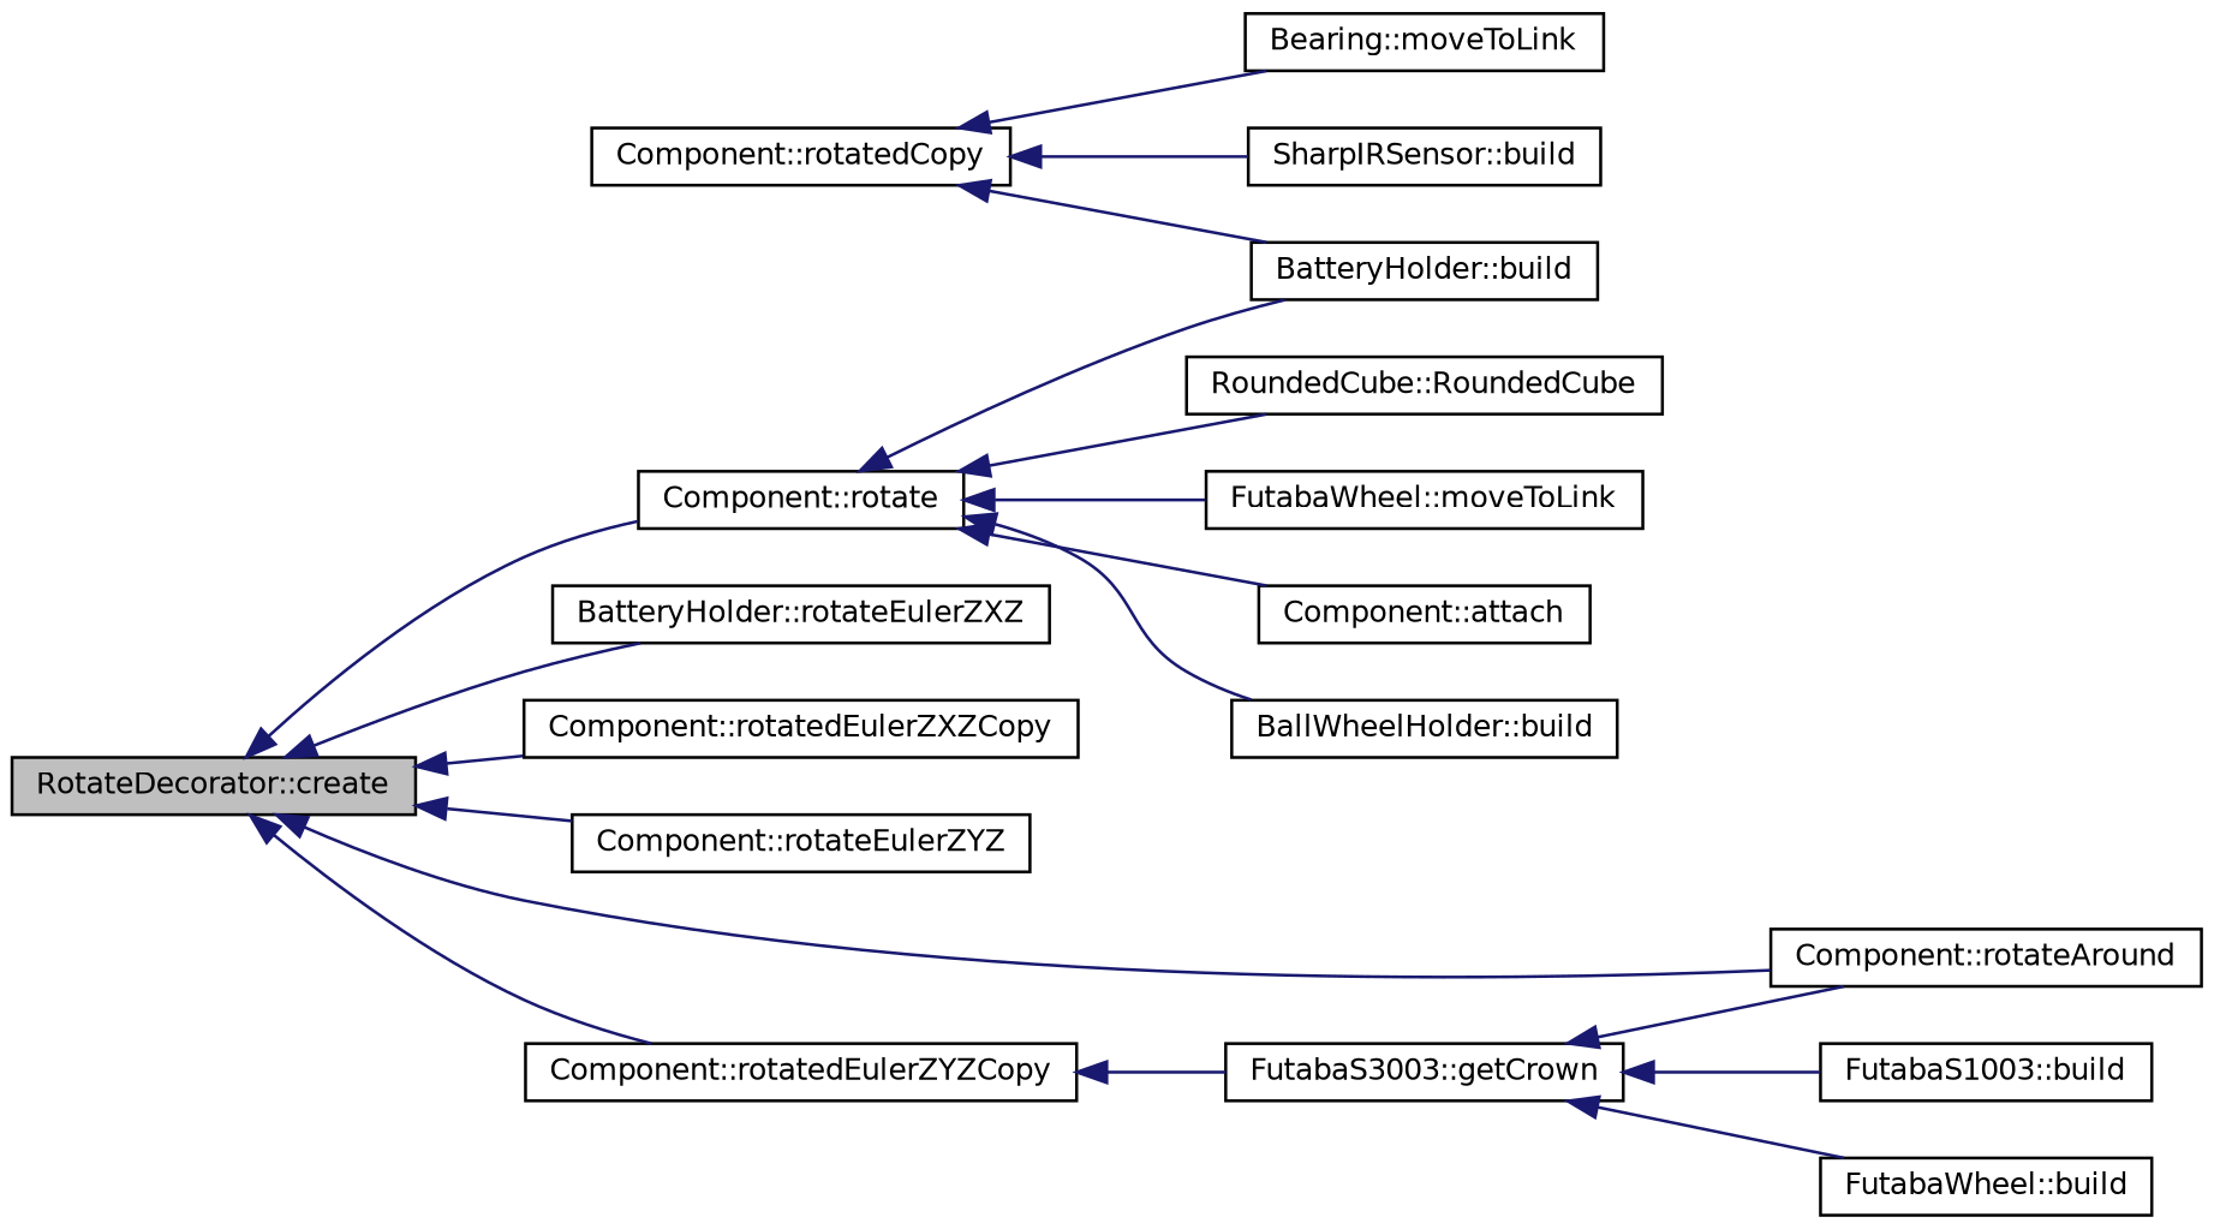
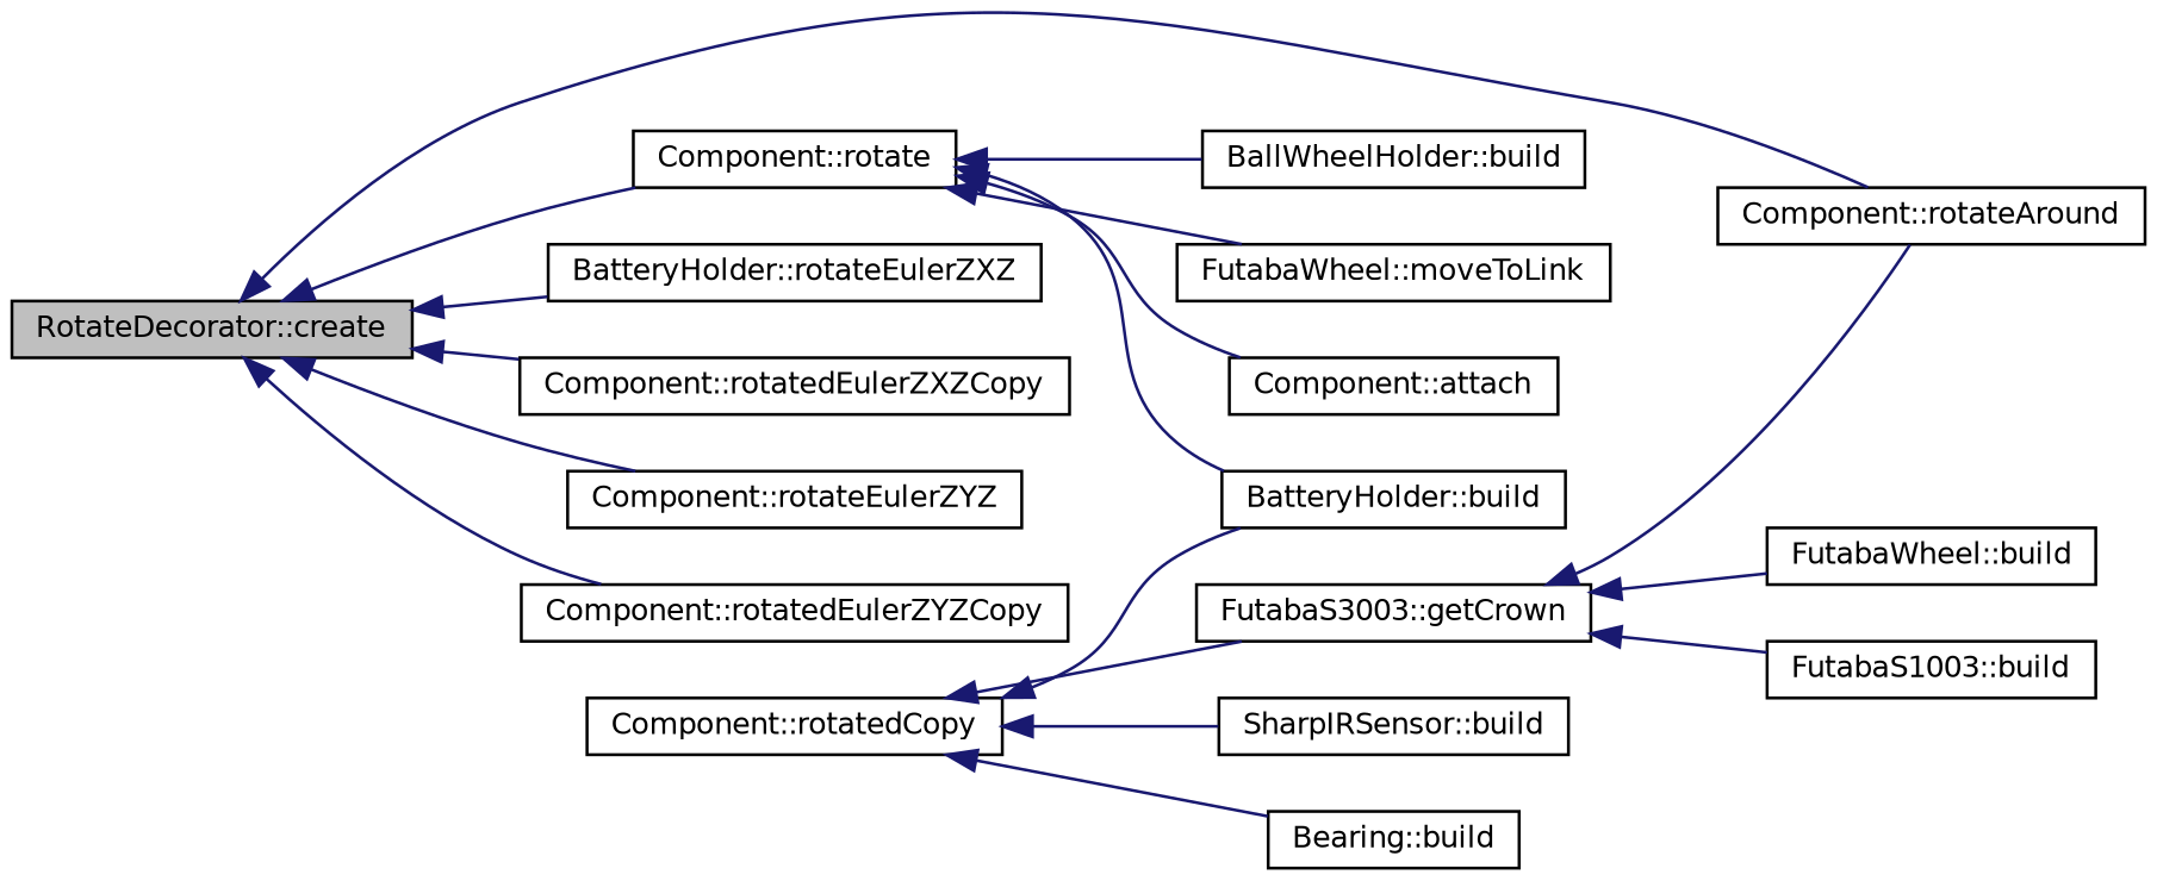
  digraph {
    rankdir=LR
    node [color=black fillcolor=white fontname=Helvetica fontsize=10 shape=record style=filled]
    edge [color=midnightblue dir=back fontname=Helvetica fontsize=10 labelfontname=Helvetica labelfontsize=10 style=solid]
    n1 [fillcolor=grey75 fontcolor=black height=0.2 label="RotateDecorator::create" width=0.4]
    n2 [height=0.2 label="Component::rotate" width=0.4]
    n3 [height=0.2 label="BatteryHolder::rotateEulerZXZ" width=0.4]
    n4 [height=0.2 label="Component::rotatedEulerZXZCopy" width=0.4]
    n5 [height=0.2 label="Component::rotateEulerZYZ" width=0.4]
    n6 [height=0.2 label="Component::rotatedEulerZYZCopy" width=0.4]
    n7 [height=0.2 label="Component::rotateAround" width=0.4]
    n8 [height=0.2 label="Component::rotatedCopy" width=0.4]
    n9 [height=0.2 label="BatteryHolder::build" width=0.4]
-   n10 [height=0.2 label="Bearing::moveToLink" width=0.4]
+   n10 [height=0.2 label="Bearing::build" width=0.4]
    n11 [height=0.2 label="FutabaS3003::getCrown" width=0.4]
    n12 [height=0.2 label="SharpIRSensor::build" width=0.4]
-   n13 [height=0.2 label="RoundedCube::RoundedCube" width=0.4]
    n14 [height=0.2 label="FutabaWheel::moveToLink" width=0.4]
    n15 [height=0.2 label="Component::attach" width=0.4]
    n16 [height=0.2 label="BallWheelHolder::build" width=0.4]
    n17 [height=0.2 label="FutabaS1003::build" width=0.4]
    n18 [height=0.2 label="FutabaWheel::build" width=0.4]
    n1 -> n2
    n1 -> n3
    n1 -> n4
    n1 -> n5
    n1 -> n6
    n1 -> n7
    n2 -> n9
-   n2 -> n13
    n2 -> n14
    n2 -> n15
    n2 -> n16
    n8 -> n9
    n8 -> n10
-   n6 -> n11
+   n8 -> n11
    n8 -> n12
    n11 -> n7
    n11 -> n17
    n11 -> n18
  }
